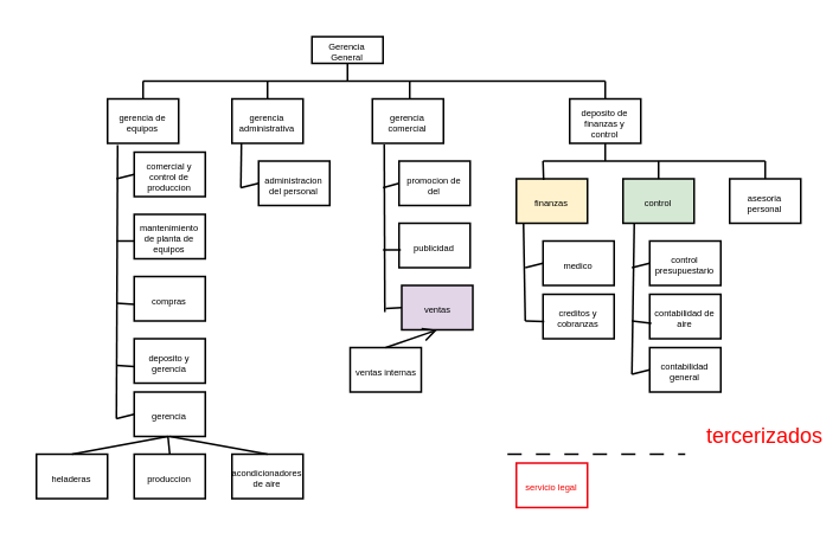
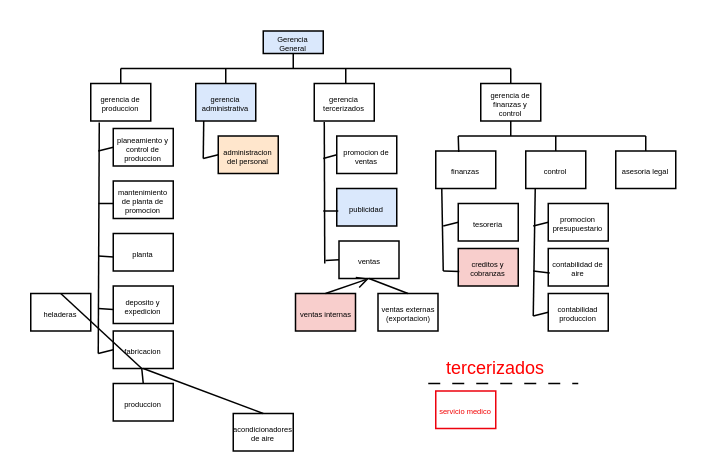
  <mxCell id="0" />
  <mxCell id="1" parent="0" />
- <mxCell id="2" value="Gerencia General" style="rounded=0;whiteSpace=wrap;html=1;fontSize=5;" parent="1" vertex="1"><mxGeometry x="175" y="20" width="40" height="15" as="geometry" /></mxCell>
- <mxCell id="3" value="administracion del personal" style="rounded=0;whiteSpace=wrap;html=1;fontSize=5;" parent="1" vertex="1"><mxGeometry x="145" y="90" width="40" height="25" as="geometry" /></mxCell>
- <mxCell id="4" value="servicio legal" style="rounded=0;whiteSpace=wrap;html=1;fontSize=5;strokeColor=#ed020e;fontColor=#f20202;" parent="1" vertex="1"><mxGeometry x="290" y="260" width="40" height="25" as="geometry" /></mxCell>
- <mxCell id="5" value="creditos y cobranzas" style="rounded=0;whiteSpace=wrap;html=1;fontSize=5;" parent="1" vertex="1"><mxGeometry x="305" y="165" width="40" height="25" as="geometry" /></mxCell>
- <mxCell id="6" value="contabilidad general" style="rounded=0;whiteSpace=wrap;html=1;fontSize=5;" parent="1" vertex="1"><mxGeometry x="365" y="195" width="40" height="25" as="geometry" /></mxCell>
+ <mxCell id="2" value="Gerencia General" style="rounded=0;whiteSpace=wrap;html=1;fontSize=5;fillColor=#dae8fc;" parent="1" vertex="1"><mxGeometry x="175" y="20" width="40" height="15" as="geometry" /></mxCell>
+ <mxCell id="3" value="administracion del personal" style="rounded=0;whiteSpace=wrap;html=1;fontSize=5;fillColor=#ffe6cc;" parent="1" vertex="1"><mxGeometry x="145" y="90" width="40" height="25" as="geometry" /></mxCell>
+ <mxCell id="4" value="servicio medico" style="rounded=0;whiteSpace=wrap;html=1;fontSize=5;strokeColor=#ed020e;fontColor=#f20202;" parent="1" vertex="1"><mxGeometry x="290" y="260" width="40" height="25" as="geometry" /></mxCell>
+ <mxCell id="5" value="creditos y cobranzas" style="rounded=0;whiteSpace=wrap;html=1;fontSize=5;fillColor=#f8cecc;" parent="1" vertex="1"><mxGeometry x="305" y="165" width="40" height="25" as="geometry" /></mxCell>
+ <mxCell id="6" value="contabilidad produccion" style="rounded=0;whiteSpace=wrap;html=1;fontSize=5;" parent="1" vertex="1"><mxGeometry x="365" y="195" width="40" height="25" as="geometry" /></mxCell>
  <mxCell id="7" value="contabilidad de aire" style="rounded=0;whiteSpace=wrap;html=1;fontSize=5;" parent="1" vertex="1"><mxGeometry x="365" y="165" width="40" height="25" as="geometry" /></mxCell>
- <mxCell id="8" value="asesoria personal" style="rounded=0;whiteSpace=wrap;html=1;fontSize=5;" parent="1" vertex="1"><mxGeometry x="410" y="100" width="40" height="25" as="geometry" /></mxCell>
- <mxCell id="9" value="deposito y gerencia" style="rounded=0;whiteSpace=wrap;html=1;fontSize=5;" parent="1" vertex="1"><mxGeometry x="75" y="190" width="40" height="25" as="geometry" /></mxCell>
- <mxCell id="10" value="compras" style="rounded=0;whiteSpace=wrap;html=1;fontSize=5;" parent="1" vertex="1"><mxGeometry x="75" y="155" width="40" height="25" as="geometry" /></mxCell>
- <mxCell id="11" value="publicidad" style="rounded=0;whiteSpace=wrap;html=1;fontSize=5;" parent="1" vertex="1"><mxGeometry x="224" y="125" width="40" height="25" as="geometry" /></mxCell>
- <mxCell id="12" value="promocion de del" style="rounded=0;whiteSpace=wrap;html=1;fontSize=5;" parent="1" vertex="1"><mxGeometry x="224" y="90" width="40" height="25" as="geometry" /></mxCell>
- <mxCell id="13" value="control presupuestario" style="rounded=0;whiteSpace=wrap;html=1;fontSize=5;" parent="1" vertex="1"><mxGeometry x="365" y="135" width="40" height="25" as="geometry" /></mxCell>
- <mxCell id="14" value="mantenimiento de planta de equipos" style="rounded=0;whiteSpace=wrap;html=1;fontSize=5;" parent="1" vertex="1"><mxGeometry x="75" y="120" width="40" height="25" as="geometry" /></mxCell>
- <mxCell id="15" value="comercial y control de produccion" style="rounded=0;whiteSpace=wrap;html=1;fontSize=5;" parent="1" vertex="1"><mxGeometry x="75" y="85" width="40" height="25" as="geometry" /></mxCell>
+ <mxCell id="8" value="asesoria legal" style="rounded=0;whiteSpace=wrap;html=1;fontSize=5;" parent="1" vertex="1"><mxGeometry x="410" y="100" width="40" height="25" as="geometry" /></mxCell>
+ <mxCell id="9" value="deposito y expedicion" style="rounded=0;whiteSpace=wrap;html=1;fontSize=5;" parent="1" vertex="1"><mxGeometry x="75" y="190" width="40" height="25" as="geometry" /></mxCell>
+ <mxCell id="10" value="planta" style="rounded=0;whiteSpace=wrap;html=1;fontSize=5;" parent="1" vertex="1"><mxGeometry x="75" y="155" width="40" height="25" as="geometry" /></mxCell>
+ <mxCell id="11" value="publicidad" style="rounded=0;whiteSpace=wrap;html=1;fontSize=5;fillColor=#dae8fc;" parent="1" vertex="1"><mxGeometry x="224" y="125" width="40" height="25" as="geometry" /></mxCell>
+ <mxCell id="12" value="promocion de ventas" style="rounded=0;whiteSpace=wrap;html=1;fontSize=5;" parent="1" vertex="1"><mxGeometry x="224" y="90" width="40" height="25" as="geometry" /></mxCell>
+ <mxCell id="13" value="promocion presupuestario" style="rounded=0;whiteSpace=wrap;html=1;fontSize=5;" parent="1" vertex="1"><mxGeometry x="365" y="135" width="40" height="25" as="geometry" /></mxCell>
+ <mxCell id="14" value="mantenimiento de planta de promocion" style="rounded=0;whiteSpace=wrap;html=1;fontSize=5;" parent="1" vertex="1"><mxGeometry x="75" y="120" width="40" height="25" as="geometry" /></mxCell>
+ <mxCell id="15" value="planeamiento y control de produccion" style="rounded=0;whiteSpace=wrap;html=1;fontSize=5;" parent="1" vertex="1"><mxGeometry x="75" y="85" width="40" height="25" as="geometry" /></mxCell>
  <mxCell id="16" value="" style="endArrow=none;html=1;rounded=0;" parent="1" edge="1"><mxGeometry width="50" height="50" relative="1" as="geometry"><mxPoint x="195" y="45" as="sourcePoint" /><mxPoint x="195" y="35" as="targetPoint" /></mxGeometry></mxCell>
- <mxCell id="17" value="medico" style="rounded=0;whiteSpace=wrap;html=1;fontSize=5;" parent="1" vertex="1"><mxGeometry x="305" y="135" width="40" height="25" as="geometry" /></mxCell>
- <mxCell id="18" value="gerencia administrativa" style="rounded=0;whiteSpace=wrap;html=1;fontSize=5;" parent="1" vertex="1"><mxGeometry x="130" y="55" width="40" height="25" as="geometry" /></mxCell>
- <mxCell id="19" value="gerencia de equipos" style="rounded=0;whiteSpace=wrap;html=1;fontSize=5;" parent="1" vertex="1"><mxGeometry x="60" y="55" width="40" height="25" as="geometry" /></mxCell>
- <mxCell id="20" value="deposito de finanzas y control" style="rounded=0;whiteSpace=wrap;html=1;fontSize=5;" parent="1" vertex="1"><mxGeometry x="320" y="55" width="40" height="25" as="geometry" /></mxCell>
- <mxCell id="21" value="gerencia comercial" style="rounded=0;whiteSpace=wrap;html=1;fontSize=5;" parent="1" vertex="1"><mxGeometry x="209" y="55" width="40" height="25" as="geometry" /></mxCell>
- <mxCell id="22" value="control" style="rounded=0;whiteSpace=wrap;html=1;fontSize=5;fillColor=#d5e8d4;" parent="1" vertex="1"><mxGeometry x="350" y="100" width="40" height="25" as="geometry" /></mxCell>
- <mxCell id="23" value="finanzas" style="rounded=0;whiteSpace=wrap;html=1;fontSize=5;fillColor=#fff2cc;" parent="1" vertex="1"><mxGeometry x="290" y="100" width="40" height="25" as="geometry" /></mxCell>
+ <mxCell id="17" value="tesoreria" style="rounded=0;whiteSpace=wrap;html=1;fontSize=5;" parent="1" vertex="1"><mxGeometry x="305" y="135" width="40" height="25" as="geometry" /></mxCell>
+ <mxCell id="18" value="gerencia administrativa" style="rounded=0;whiteSpace=wrap;html=1;fontSize=5;fillColor=#dae8fc;" parent="1" vertex="1"><mxGeometry x="130" y="55" width="40" height="25" as="geometry" /></mxCell>
+ <mxCell id="19" value="gerencia de produccion" style="rounded=0;whiteSpace=wrap;html=1;fontSize=5;" parent="1" vertex="1"><mxGeometry x="60" y="55" width="40" height="25" as="geometry" /></mxCell>
+ <mxCell id="20" value="gerencia de finanzas y control" style="rounded=0;whiteSpace=wrap;html=1;fontSize=5;" parent="1" vertex="1"><mxGeometry x="320" y="55" width="40" height="25" as="geometry" /></mxCell>
+ <mxCell id="21" value="gerencia tercerizados" style="rounded=0;whiteSpace=wrap;html=1;fontSize=5;" parent="1" vertex="1"><mxGeometry x="209" y="55" width="40" height="25" as="geometry" /></mxCell>
+ <mxCell id="22" value="control" style="rounded=0;whiteSpace=wrap;html=1;fontSize=5;" parent="1" vertex="1"><mxGeometry x="350" y="100" width="40" height="25" as="geometry" /></mxCell>
+ <mxCell id="23" value="finanzas" style="rounded=0;whiteSpace=wrap;html=1;fontSize=5;" parent="1" vertex="1"><mxGeometry x="290" y="100" width="40" height="25" as="geometry" /></mxCell>
  <mxCell id="24" value="" style="endArrow=none;html=1;rounded=0;" parent="1" edge="1"><mxGeometry width="50" height="50" relative="1" as="geometry"><mxPoint x="80" y="45" as="sourcePoint" /><mxPoint x="340" y="45" as="targetPoint" /><Array as="points"><mxPoint x="195" y="45" /></Array></mxGeometry></mxCell>
  <mxCell id="25" value="" style="endArrow=none;html=1;rounded=0;exitX=0.5;exitY=0;exitDx=0;exitDy=0;" parent="1" source="19" edge="1"><mxGeometry width="50" height="50" relative="1" as="geometry"><mxPoint x="190" y="135" as="sourcePoint" /><mxPoint x="80" y="45" as="targetPoint" /></mxGeometry></mxCell>
  <mxCell id="26" value="" style="endArrow=none;html=1;rounded=0;exitX=0.5;exitY=0;exitDx=0;exitDy=0;" parent="1" source="18" edge="1"><mxGeometry width="50" height="50" relative="1" as="geometry"><mxPoint x="190" y="135" as="sourcePoint" /><mxPoint x="150" y="45" as="targetPoint" /></mxGeometry></mxCell>
  <mxCell id="27" value="" style="endArrow=none;html=1;rounded=0;" parent="1" edge="1"><mxGeometry width="50" height="50" relative="1" as="geometry"><mxPoint x="230" y="55" as="sourcePoint" /><mxPoint x="230" y="45" as="targetPoint" /></mxGeometry></mxCell>
  <mxCell id="28" value="" style="endArrow=none;html=1;rounded=0;exitX=0.5;exitY=0;exitDx=0;exitDy=0;" parent="1" source="20" edge="1"><mxGeometry width="50" height="50" relative="1" as="geometry"><mxPoint x="190" y="135" as="sourcePoint" /><mxPoint x="340" y="45" as="targetPoint" /></mxGeometry></mxCell>
  <mxCell id="29" value="" style="endArrow=none;html=1;rounded=0;entryX=0.142;entryY=1.04;entryDx=0;entryDy=0;entryPerimeter=0;" parent="1" target="19" edge="1"><mxGeometry width="50" height="50" relative="1" as="geometry"><mxPoint x="65" y="235" as="sourcePoint" /><mxPoint x="170" y="85" as="targetPoint" /></mxGeometry></mxCell>
  <mxCell id="30" value="" style="endArrow=none;html=1;rounded=0;entryX=0;entryY=0.5;entryDx=0;entryDy=0;entryPerimeter=0;" parent="1" target="15" edge="1"><mxGeometry width="50" height="50" relative="1" as="geometry"><mxPoint x="65" y="100" as="sourcePoint" /><mxPoint x="170" y="110" as="targetPoint" /></mxGeometry></mxCell>
  <mxCell id="31" value="" style="endArrow=none;html=1;rounded=0;" parent="1" edge="1"><mxGeometry width="50" height="50" relative="1" as="geometry"><mxPoint x="65" y="135" as="sourcePoint" /><mxPoint x="75" y="135" as="targetPoint" /></mxGeometry></mxCell>
  <mxCell id="32" value="" style="endArrow=none;html=1;rounded=0;exitX=0.008;exitY=0.627;exitDx=0;exitDy=0;exitPerimeter=0;" parent="1" source="10" edge="1"><mxGeometry width="50" height="50" relative="1" as="geometry"><mxPoint x="120" y="160" as="sourcePoint" /><mxPoint x="65" y="170" as="targetPoint" /></mxGeometry></mxCell>
  <mxCell id="33" value="" style="endArrow=none;html=1;rounded=0;entryX=0;entryY=0.627;entryDx=0;entryDy=0;entryPerimeter=0;" parent="1" target="9" edge="1"><mxGeometry width="50" height="50" relative="1" as="geometry"><mxPoint x="65" y="205" as="sourcePoint" /><mxPoint x="170" y="110" as="targetPoint" /></mxGeometry></mxCell>
  <mxCell id="34" value="" style="endArrow=none;html=1;rounded=0;entryX=0.133;entryY=1;entryDx=0;entryDy=0;entryPerimeter=0;" parent="1" target="18" edge="1"><mxGeometry width="50" height="50" relative="1" as="geometry"><mxPoint x="135" y="105" as="sourcePoint" /><mxPoint x="170" y="120" as="targetPoint" /></mxGeometry></mxCell>
  <mxCell id="35" value="" style="endArrow=none;html=1;rounded=0;entryX=0;entryY=0.5;entryDx=0;entryDy=0;" parent="1" target="3" edge="1"><mxGeometry width="50" height="50" relative="1" as="geometry"><mxPoint x="135" y="105" as="sourcePoint" /><mxPoint x="135" y="105" as="targetPoint" /></mxGeometry></mxCell>
  <mxCell id="36" value="" style="endArrow=none;html=1;rounded=0;entryX=0.167;entryY=1.027;entryDx=0;entryDy=0;entryPerimeter=0;" parent="1" target="21" edge="1"><mxGeometry width="50" height="50" relative="1" as="geometry"><mxPoint x="216" y="175" as="sourcePoint" /><mxPoint x="170" y="120" as="targetPoint" /></mxGeometry></mxCell>
  <mxCell id="37" value="" style="endArrow=none;html=1;rounded=0;entryX=0;entryY=0.5;entryDx=0;entryDy=0;" parent="1" target="12" edge="1"><mxGeometry width="50" height="50" relative="1" as="geometry"><mxPoint x="215" y="105" as="sourcePoint" /><mxPoint x="170" y="120" as="targetPoint" /></mxGeometry></mxCell>
  <mxCell id="38" value="" style="endArrow=none;html=1;rounded=0;" parent="1" edge="1"><mxGeometry width="50" height="50" relative="1" as="geometry"><mxPoint x="225" y="140" as="sourcePoint" /><mxPoint x="215" y="140" as="targetPoint" /></mxGeometry></mxCell>
  <mxCell id="39" value="" style="endArrow=none;html=1;rounded=0;" parent="1" edge="1"><mxGeometry width="50" height="50" relative="1" as="geometry"><mxPoint x="305" y="90" as="sourcePoint" /><mxPoint x="430" y="90" as="targetPoint" /></mxGeometry></mxCell>
  <mxCell id="40" value="" style="endArrow=none;html=1;rounded=0;entryX=0.5;entryY=1;entryDx=0;entryDy=0;" parent="1" target="20" edge="1"><mxGeometry width="50" height="50" relative="1" as="geometry"><mxPoint x="340" y="90" as="sourcePoint" /><mxPoint x="365" y="120" as="targetPoint" /></mxGeometry></mxCell>
  <mxCell id="41" value="" style="endArrow=none;html=1;rounded=0;exitX=0.383;exitY=0.027;exitDx=0;exitDy=0;exitPerimeter=0;" parent="1" source="23" edge="1"><mxGeometry width="50" height="50" relative="1" as="geometry"><mxPoint x="315" y="170" as="sourcePoint" /><mxPoint x="305" y="90" as="targetPoint" /></mxGeometry></mxCell>
  <mxCell id="42" value="" style="endArrow=none;html=1;rounded=0;exitX=0.5;exitY=0;exitDx=0;exitDy=0;" parent="1" source="22" edge="1"><mxGeometry width="50" height="50" relative="1" as="geometry"><mxPoint x="315" y="170" as="sourcePoint" /><mxPoint x="370" y="90" as="targetPoint" /></mxGeometry></mxCell>
  <mxCell id="43" value="" style="endArrow=none;html=1;rounded=0;entryX=0.1;entryY=0.987;entryDx=0;entryDy=0;entryPerimeter=0;" parent="1" target="23" edge="1"><mxGeometry width="50" height="50" relative="1" as="geometry"><mxPoint x="295" y="180" as="sourcePoint" /><mxPoint x="365" y="120" as="targetPoint" /></mxGeometry></mxCell>
  <mxCell id="44" value="" style="endArrow=none;html=1;rounded=0;exitX=0;exitY=0.5;exitDx=0;exitDy=0;" parent="1" source="17" edge="1"><mxGeometry width="50" height="50" relative="1" as="geometry"><mxPoint x="315" y="170" as="sourcePoint" /><mxPoint x="295" y="150" as="targetPoint" /></mxGeometry></mxCell>
  <mxCell id="45" value="" style="endArrow=none;html=1;rounded=0;entryX=0.017;entryY=0.613;entryDx=0;entryDy=0;entryPerimeter=0;" parent="1" target="5" edge="1"><mxGeometry width="50" height="50" relative="1" as="geometry"><mxPoint x="295" y="180" as="sourcePoint" /><mxPoint x="365" y="120" as="targetPoint" /></mxGeometry></mxCell>
  <mxCell id="46" value="" style="endArrow=none;html=1;rounded=0;entryX=0.158;entryY=1;entryDx=0;entryDy=0;entryPerimeter=0;" parent="1" target="22" edge="1"><mxGeometry width="50" height="50" relative="1" as="geometry"><mxPoint x="355" y="210" as="sourcePoint" /><mxPoint x="365" y="120" as="targetPoint" /></mxGeometry></mxCell>
  <mxCell id="47" value="" style="endArrow=none;html=1;rounded=0;exitX=0;exitY=0.5;exitDx=0;exitDy=0;" parent="1" source="6" edge="1"><mxGeometry width="50" height="50" relative="1" as="geometry"><mxPoint x="315" y="170" as="sourcePoint" /><mxPoint x="355" y="210" as="targetPoint" /></mxGeometry></mxCell>
  <mxCell id="48" value="" style="endArrow=none;html=1;rounded=0;entryX=0;entryY=0.5;entryDx=0;entryDy=0;" parent="1" target="13" edge="1"><mxGeometry width="50" height="50" relative="1" as="geometry"><mxPoint x="355" y="150" as="sourcePoint" /><mxPoint x="365" y="120" as="targetPoint" /></mxGeometry></mxCell>
  <mxCell id="49" value="" style="endArrow=none;html=1;rounded=0;entryX=0.025;entryY=0.653;entryDx=0;entryDy=0;entryPerimeter=0;" parent="1" target="7" edge="1"><mxGeometry width="50" height="50" relative="1" as="geometry"><mxPoint x="355" y="180" as="sourcePoint" /><mxPoint x="365" y="120" as="targetPoint" /></mxGeometry></mxCell>
  <mxCell id="50" value="" style="endArrow=none;dashed=1;html=1;rounded=0;dashPattern=8 8;fontColor=#F50505;" parent="1" edge="1"><mxGeometry width="50" height="50" relative="1" as="geometry"><mxPoint x="285" y="255" as="sourcePoint" /><mxPoint x="385" y="255" as="targetPoint" /></mxGeometry></mxCell>
- <mxCell id="51" value="tercerizados" style="text;html=1;strokeColor=none;fillColor=none;align=center;verticalAlign=middle;whiteSpace=wrap;rounded=0;fontColor=#ff0000;" parent="1" vertex="1"><mxGeometry x="400" y="230" width="60" height="30" as="geometry" /></mxCell>
- <mxCell id="52" value="ventas" style="rounded=0;whiteSpace=wrap;html=1;fontSize=5;fillColor=#e1d5e7;" parent="1" vertex="1"><mxGeometry x="225.5" y="160" width="40" height="25" as="geometry" /></mxCell>
- <mxCell id="53" value="ventas internas" style="rounded=0;whiteSpace=wrap;html=1;fontSize=5;" parent="1" vertex="1"><mxGeometry x="196.5" y="195" width="40" height="25" as="geometry" /></mxCell>
+ <mxCell id="51" value="tercerizados" style="text;html=1;strokeColor=none;fillColor=none;align=center;verticalAlign=middle;whiteSpace=wrap;rounded=0;fontColor=#ff0000;" parent="1" vertex="1"><mxGeometry x="300" y="230" width="60" height="30" as="geometry" /></mxCell>
+ <mxCell id="52" value="ventas" style="rounded=0;whiteSpace=wrap;html=1;fontSize=5;" parent="1" vertex="1"><mxGeometry x="225.5" y="160" width="40" height="25" as="geometry" /></mxCell>
+ <mxCell id="53" value="ventas internas" style="rounded=0;whiteSpace=wrap;html=1;fontSize=5;fillColor=#f8cecc;" parent="1" vertex="1"><mxGeometry x="196.5" y="195" width="40" height="25" as="geometry" /></mxCell>
+ <mxCell id="54" value="ventas externas (exportacion)" style="rounded=0;whiteSpace=wrap;html=1;fontSize=5;" parent="1" vertex="1"><mxGeometry x="251.5" y="195" width="40" height="25" as="geometry" /></mxCell>
  <mxCell id="55" value="" style="endArrow=open;html=1;rounded=0;entryX=0.5;entryY=1;entryDx=0;entryDy=0;exitX=0.5;exitY=0;exitDx=0;exitDy=0;" parent="1" source="53" target="52" edge="1"><mxGeometry width="50" height="50" relative="1" as="geometry"><mxPoint x="186.5" y="185" as="sourcePoint" /><mxPoint x="236.5" y="135" as="targetPoint" /></mxGeometry></mxCell>
+ <mxCell id="56" value="" style="endArrow=none;html=1;rounded=0;entryX=0.5;entryY=1;entryDx=0;entryDy=0;exitX=0.5;exitY=0;exitDx=0;exitDy=0;" parent="1" source="54" target="52" edge="1"><mxGeometry width="50" height="50" relative="1" as="geometry"><mxPoint x="186.5" y="185" as="sourcePoint" /><mxPoint x="236.5" y="135" as="targetPoint" /></mxGeometry></mxCell>
  <mxCell id="57" value="" style="endArrow=none;html=1;rounded=0;entryX=0;entryY=0.5;entryDx=0;entryDy=0;" parent="1" target="52" edge="1"><mxGeometry width="50" height="50" relative="1" as="geometry"><mxPoint x="216.5" y="173" as="sourcePoint" /><mxPoint x="236.5" y="135" as="targetPoint" /></mxGeometry></mxCell>
- <mxCell id="58" value="gerencia" style="rounded=0;whiteSpace=wrap;html=1;fontSize=5;" parent="1" vertex="1"><mxGeometry x="75" y="220" width="40" height="25" as="geometry" /></mxCell>
+ <mxCell id="58" value="fabricacion" style="rounded=0;whiteSpace=wrap;html=1;fontSize=5;" parent="1" vertex="1"><mxGeometry x="75" y="220" width="40" height="25" as="geometry" /></mxCell>
  <mxCell id="59" value="" style="endArrow=none;html=1;rounded=0;entryX=0;entryY=0.5;entryDx=0;entryDy=0;" parent="1" target="58" edge="1"><mxGeometry width="50" height="50" relative="1" as="geometry"><mxPoint x="65" y="235" as="sourcePoint" /><mxPoint x="235" y="185" as="targetPoint" /></mxGeometry></mxCell>
- <mxCell id="60" value="heladeras" style="rounded=0;whiteSpace=wrap;html=1;fontSize=5;" parent="1" vertex="1"><mxGeometry x="20" y="255" width="40" height="25" as="geometry" /></mxCell>
+ <mxCell id="60" value="heladeras" style="rounded=0;whiteSpace=wrap;html=1;fontSize=5;" parent="1" vertex="1"><mxGeometry x="20" y="195" width="40" height="25" as="geometry" /></mxCell>
  <mxCell id="61" value="produccion" style="rounded=0;whiteSpace=wrap;html=1;fontSize=5;" parent="1" vertex="1"><mxGeometry x="75" y="255" width="40" height="25" as="geometry" /></mxCell>
  <mxCell id="62" value="" style="endArrow=none;html=1;rounded=0;entryX=0.5;entryY=1;entryDx=0;entryDy=0;exitX=0.5;exitY=0;exitDx=0;exitDy=0;" parent="1" source="60" edge="1"><mxGeometry width="50" height="50" relative="1" as="geometry"><mxPoint x="35" y="245" as="sourcePoint" /><mxPoint x="94" y="245" as="targetPoint" /></mxGeometry></mxCell>
  <mxCell id="63" value="" style="endArrow=none;html=1;rounded=0;entryX=0.5;entryY=1;entryDx=0;entryDy=0;exitX=0.5;exitY=0;exitDx=0;exitDy=0;" parent="1" source="61" edge="1"><mxGeometry width="50" height="50" relative="1" as="geometry"><mxPoint x="35" y="245" as="sourcePoint" /><mxPoint x="94" y="245" as="targetPoint" /></mxGeometry></mxCell>
- <mxCell id="64" value="acondicionadores de aire" style="rounded=0;whiteSpace=wrap;html=1;fontSize=5;" parent="1" vertex="1"><mxGeometry x="130" y="255" width="40" height="25" as="geometry" /></mxCell>
+ <mxCell id="64" value="acondicionadores de aire" style="rounded=0;whiteSpace=wrap;html=1;fontSize=5;" parent="1" vertex="1"><mxGeometry x="155" y="275" width="40" height="25" as="geometry" /></mxCell>
  <mxCell id="65" value="" style="endArrow=none;html=1;rounded=0;entryX=0.5;entryY=1;entryDx=0;entryDy=0;exitX=0.5;exitY=0;exitDx=0;exitDy=0;" parent="1" source="64" target="58" edge="1"><mxGeometry width="50" height="50" relative="1" as="geometry"><mxPoint x="90" y="245" as="sourcePoint" /><mxPoint x="149" y="245" as="targetPoint" /></mxGeometry></mxCell>
  <mxCell id="66" value="" style="endArrow=none;html=1;rounded=0;exitX=0.5;exitY=0;exitDx=0;exitDy=0;" parent="1" source="8" edge="1"><mxGeometry width="50" height="50" relative="1" as="geometry"><mxPoint x="325" y="140" as="sourcePoint" /><mxPoint x="430" y="90" as="targetPoint" /></mxGeometry></mxCell>
